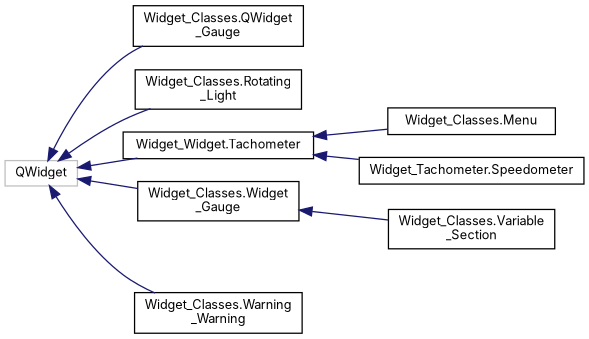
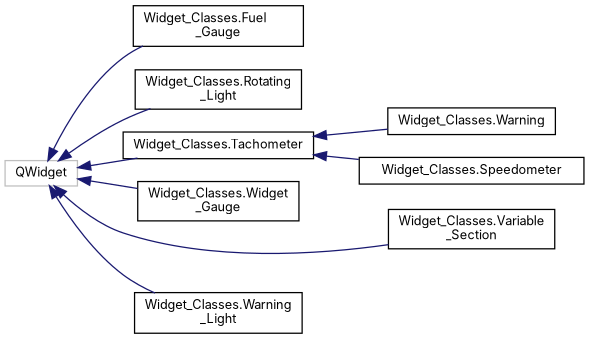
  digraph {
    fontname=Inter
    rankdir=LR
    node [color=black fillcolor=white fontname=Inter fontsize=10 shape=record style=filled]
    edge [color=midnightblue dir=back fontname=Inter fontsize=10 labelfontname=Helvetica labelfontsize=10 style=solid]
    n1 [color=grey75 height=0.2 label=QWidget width=0.4]
-   n2 [height=0.2 label="Widget_Classes.QWidget\l_Gauge" width=0.4]
+   n2 [height=0.2 label="Widget_Classes.Fuel\l_Gauge" width=0.4]
    n3 [height=0.2 label="Widget_Classes.Rotating\l_Light" width=0.4]
-   n4 [height=0.2 label="Widget_Widget.Tachometer" width=0.4]
+   n4 [height=0.2 label="Widget_Classes.Tachometer" width=0.4]
    n5 [height=0.2 label="Widget_Classes.Widget\l_Gauge" width=0.4]
    n6 [height=0.2 label="Widget_Classes.Variable\l_Section" width=0.4]
-   n7 [height=0.2 label="Widget_Classes.Warning\l_Warning" width=0.4]
-   n8 [height=0.2 label="Widget_Classes.Menu" width=0.4]
-   n9 [height=0.2 label="Widget_Tachometer.Speedometer" width=0.4]
+   n7 [height=0.2 label="Widget_Classes.Warning\l_Light" width=0.4]
+   n8 [height=0.2 label="Widget_Classes.Warning" width=0.4]
+   n9 [height=0.2 label="Widget_Classes.Speedometer" width=0.4]
    n1 -> n2
    n1 -> n3
    n1 -> n4
    n1 -> n5
-   n5 -> n6
+   n1 -> n6
    n1 -> n7
    n4 -> n8
    n4 -> n9
  }
